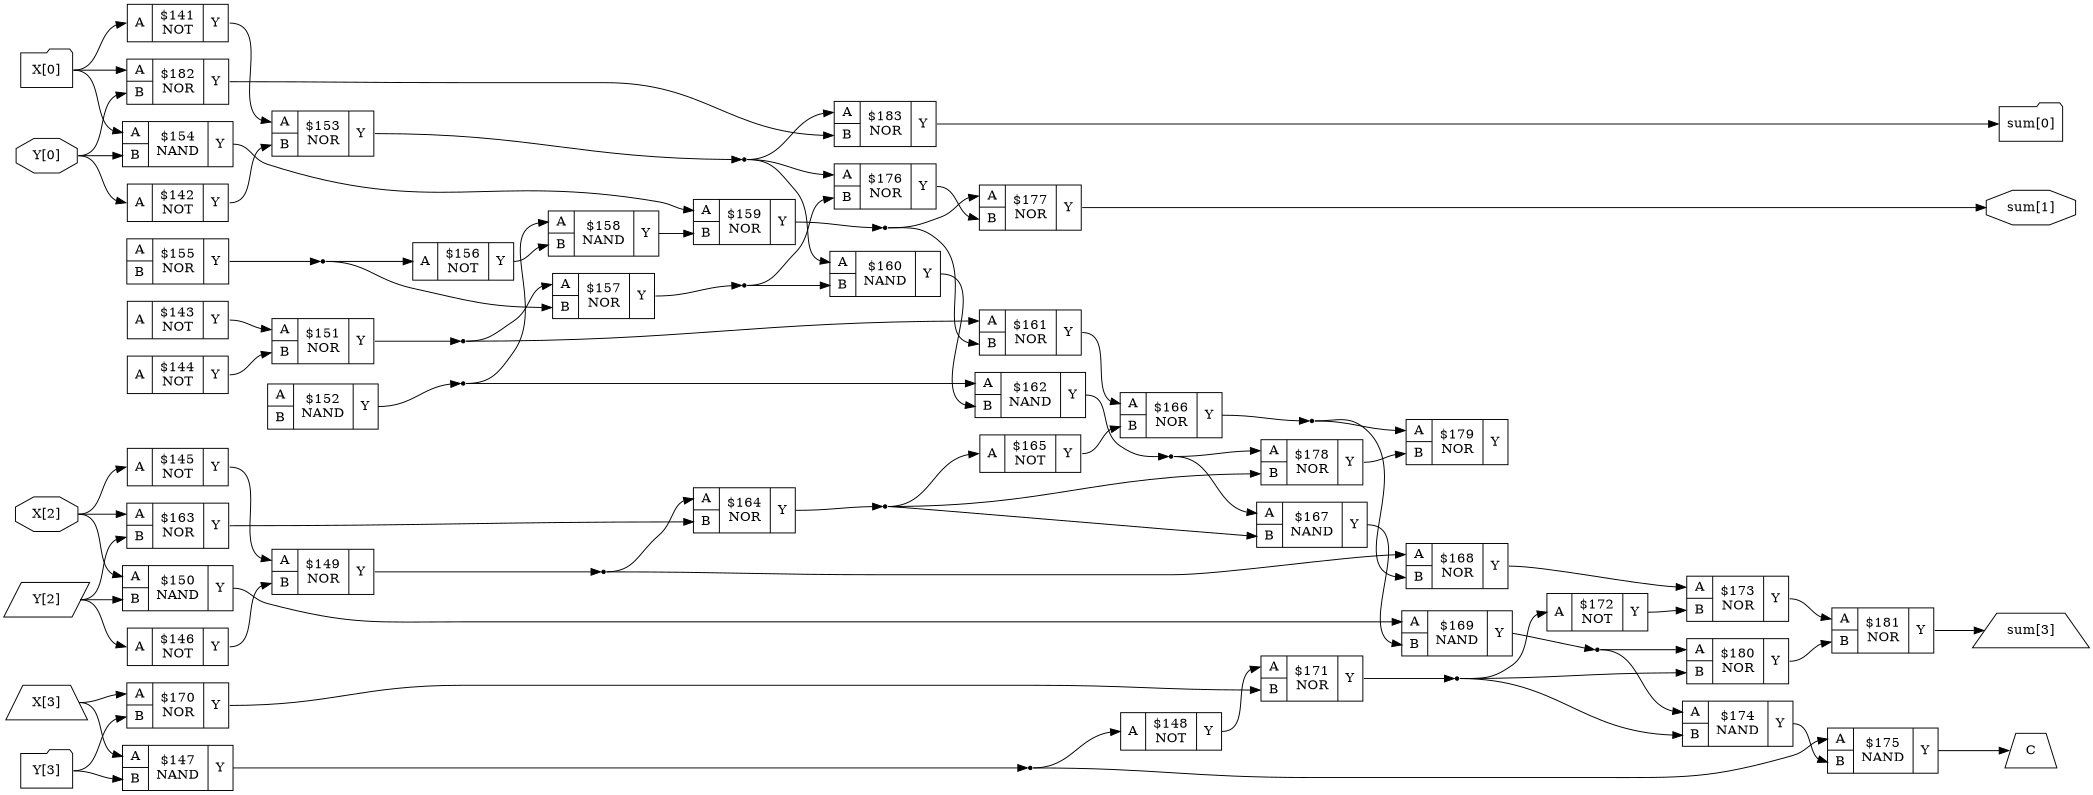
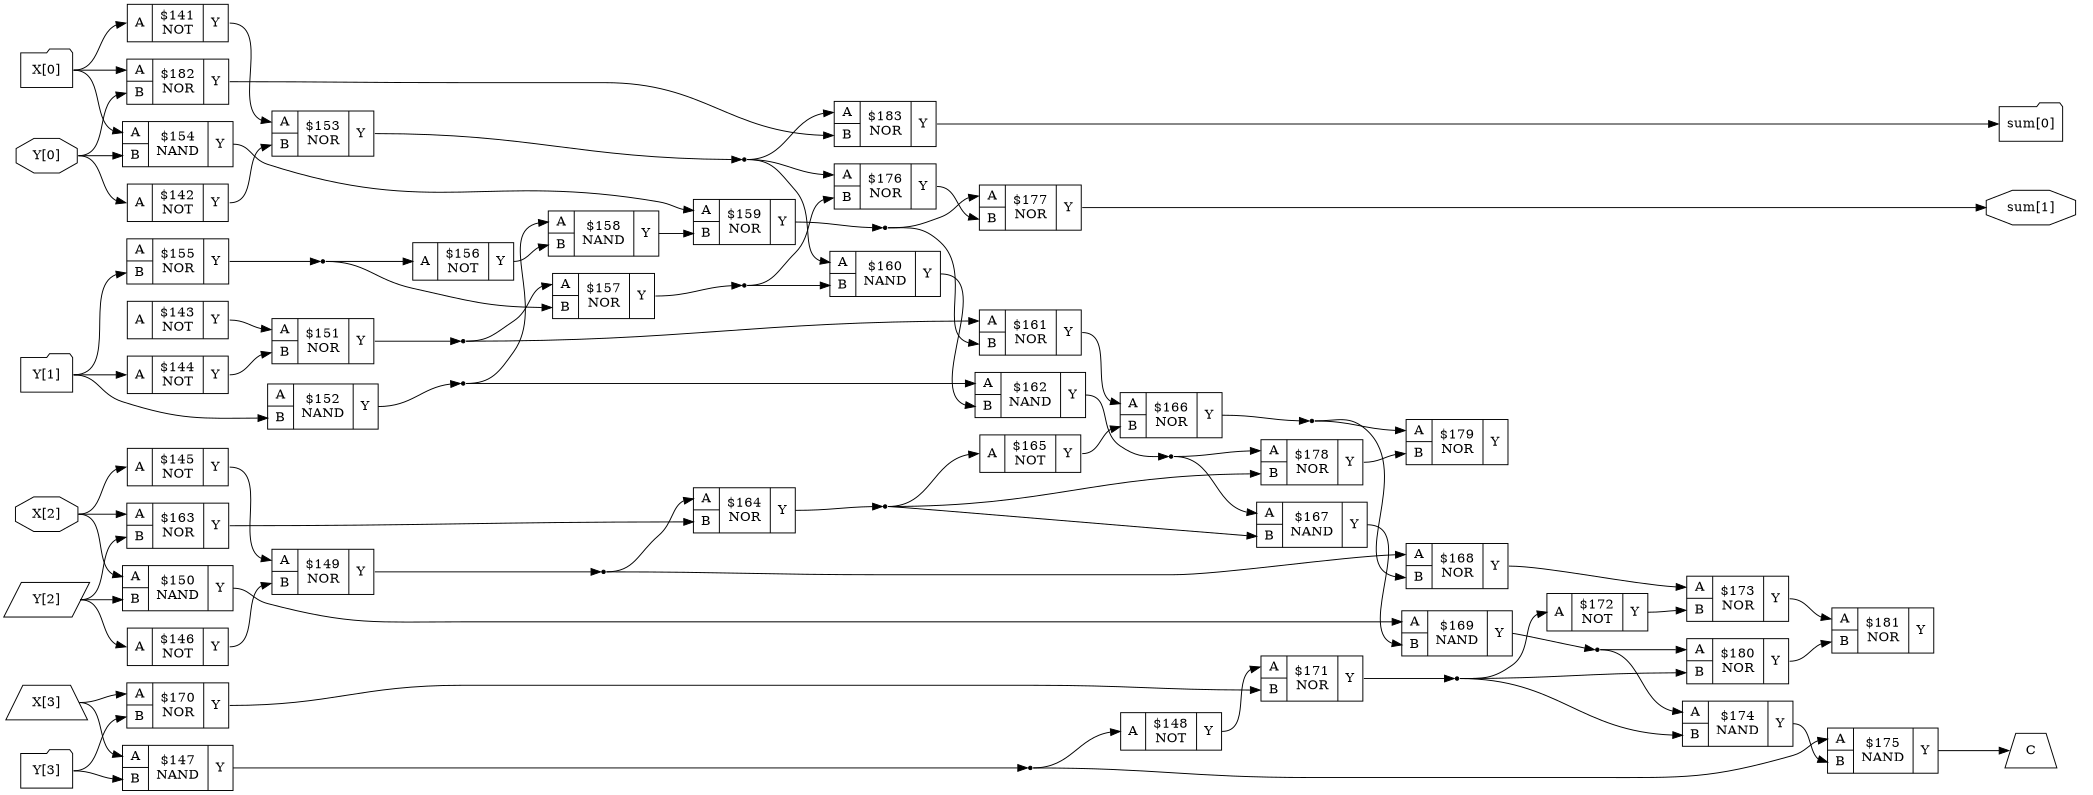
  digraph {
    rankdir=LR
    remincross=true
    node [shape=record]
    edge [color=black headport="p52:w" tailport=e]
    n40 [color=black fontcolor=black label="X[0]" shape=folder]
    n42 [color=black fontcolor=black label="X[2]" shape=octagon]
    n43 [color=black fontcolor=black label="X[3]" shape=trapezium]
    n44 [color=black fontcolor=black label="Y[0]" shape=octagon]
+   n45 [color=black fontcolor=black label="Y[1]" shape=folder]
    n46 [color=black fontcolor=black label="Y[2]" shape=parallelogram]
    n47 [color=black fontcolor=black label="Y[3]" shape=folder]
    n39 [color=black fontcolor=black label=C shape=trapezium]
    n48 [color=black fontcolor=black label="sum[0]" shape=folder]
    n49 [color=black fontcolor=black label="sum[1]" shape=octagon]
-   n51 [color=black fontcolor=black label="sum[3]" shape=trapezium]
    c54 [label="{{<p52> A}|$141\nNOT|{<p53> Y}}"]
    c68 [label="{{<p52> A|<p60> B}|$154\nNAND|{<p53> Y}}"]
    c96 [label="{{<p52> A|<p60> B}|$182\nNOR|{<p53> Y}}"]
    c58 [label="{{<p52> A}|$145\nNOT|{<p53> Y}}"]
    c64 [label="{{<p52> A|<p60> B}|$150\nNAND|{<p53> Y}}"]
    c77 [label="{{<p52> A|<p60> B}|$163\nNOR|{<p53> Y}}"]
    c61 [label="{{<p52> A|<p60> B}|$147\nNAND|{<p53> Y}}"]
    c84 [label="{{<p52> A|<p60> B}|$170\nNOR|{<p53> Y}}"]
    c55 [label="{{<p52> A}|$142\nNOT|{<p53> Y}}"]
    c66 [label="{{<p52> A|<p60> B}|$152\nNAND|{<p53> Y}}"]
    c69 [label="{{<p52> A|<p60> B}|$155\nNOR|{<p53> Y}}"]
    c57 [label="{{<p52> A}|$144\nNOT|{<p53> Y}}"]
    c59 [label="{{<p52> A}|$146\nNOT|{<p53> Y}}"]
    c67 [label="{{<p52> A|<p60> B}|$153\nNOR|{<p53> Y}}"]
    c73 [label="{{<p52> A|<p60> B}|$159\nNOR|{<p53> Y}}"]
    c97 [label="{{<p52> A|<p60> B}|$183\nNOR|{<p53> Y}}"]
    c56 [label="{{<p52> A}|$143\nNOT|{<p53> Y}}"]
    c65 [label="{{<p52> A|<p60> B}|$151\nNOR|{<p53> Y}}"]
    n12 [shape=point]
    n15 [shape=point]
    c63 [label="{{<p52> A|<p60> B}|$149\nNOR|{<p53> Y}}"]
    c83 [label="{{<p52> A|<p60> B}|$169\nNAND|{<p53> Y}}"]
    c78 [label="{{<p52> A|<p60> B}|$164\nNOR|{<p53> Y}}"]
    n7 [shape=point]
    c85 [label="{{<p52> A|<p60> B}|$171\nNOR|{<p53> Y}}"]
    n13 [shape=point]
    n11 [shape=point]
    n9 [shape=point]
    c62 [label="{{<p52> A}|$148\nNOT|{<p53> Y}}"]
    c89 [label="{{<p52> A|<p60> B}|$175\nNAND|{<p53> Y}}"]
    n31 [shape=point]
    c82 [label="{{<p52> A|<p60> B}|$168\nNOR|{<p53> Y}}"]
    n29 [shape=point]
    c71 [label="{{<p52> A|<p60> B}|$157\nNOR|{<p53> Y}}"]
    c75 [label="{{<p52> A|<p60> B}|$161\nNOR|{<p53> Y}}"]
    c72 [label="{{<p52> A|<p60> B}|$158\nNAND|{<p53> Y}}"]
    c76 [label="{{<p52> A|<p60> B}|$162\nNAND|{<p53> Y}}"]
    c74 [label="{{<p52> A|<p60> B}|$160\nNAND|{<p53> Y}}"]
    c90 [label="{{<p52> A|<p60> B}|$176\nNOR|{<p53> Y}}"]
    n19 [shape=point]
    c70 [label="{{<p52> A}|$156\nNOT|{<p53> Y}}"]
    n17 [shape=point]
    c91 [label="{{<p52> A|<p60> B}|$177\nNOR|{<p53> Y}}"]
    n22 [shape=point]
    c80 [label="{{<p52> A|<p60> B}|$166\nNOR|{<p53> Y}}"]
    n26 [shape=point]
    c81 [label="{{<p52> A|<p60> B}|$167\nNAND|{<p53> Y}}"]
    c92 [label="{{<p52> A|<p60> B}|$178\nNOR|{<p53> Y}}"]
    n24 [shape=point]
    c79 [label="{{<p52> A}|$165\nNOT|{<p53> Y}}"]
    c93 [label="{{<p52> A|<p60> B}|$179\nNOR|{<p53> Y}}"]
    c87 [label="{{<p52> A|<p60> B}|$173\nNOR|{<p53> Y}}"]
    c95 [label="{{<p52> A|<p60> B}|$181\nNOR|{<p53> Y}}"]
    c88 [label="{{<p52> A|<p60> B}|$174\nNAND|{<p53> Y}}"]
    c94 [label="{{<p52> A|<p60> B}|$180\nNOR|{<p53> Y}}"]
    c86 [label="{{<p52> A}|$172\nNOT|{<p53> Y}}"]
    subgraph sub_1 {
      rank=source
      n40
      n42
      n43
      n44
+     n45
      n46
      n47
    }
    subgraph sub_2 {
      rank=sink
      n39
      n48
      n49
-     n51
    }
    n40 -> c54
    n40 -> c68
    n40 -> c96
    n42 -> c58
    n42 -> c64
    n42 -> c77
    n43 -> c61
    n43 -> c84
    n44 -> c68 [headport="p60:w"]
    n44 -> c96 [headport="p60:w"]
    n44 -> c55
+   n45 -> c66 [headport="p60:w"]
+   n45 -> c69 [headport="p60:w"]
+   n45 -> c57
    n46 -> c64 [headport="p60:w"]
    n46 -> c77 [headport="p60:w"]
    n46 -> c59
    n47 -> c61 [headport="p60:w"]
    n47 -> c84 [headport="p60:w"]
    c54 -> c67 [tailport="p53:e"]
    c68 -> c73 [tailport="p53:e"]
    c96 -> c97 [headport="p60:w" tailport="p53:e"]
    c58 -> c63 [tailport="p53:e"]
    c64 -> c83 [tailport="p53:e"]
    c77 -> c78 [headport="p60:w" tailport="p53:e"]
    c61 -> n7 [headport=w tailport="p53:e"]
    c84 -> c85 [headport="p60:w" tailport="p53:e"]
    c55 -> c67 [headport="p60:w" tailport="p53:e"]
    c66 -> n12 [headport=w tailport="p53:e"]
    c69 -> n15 [headport=w tailport="p53:e"]
    c57 -> c65 [headport="p60:w" tailport="p53:e"]
    c59 -> c63 [headport="p60:w" tailport="p53:e"]
    c67 -> n13 [headport=w tailport="p53:e"]
    c73 -> n19 [headport=w tailport="p53:e"]
    c97 -> n48 [headport=w tailport="p53:e"]
    c56 -> c65 [tailport="p53:e"]
    c65 -> n11 [headport=w tailport="p53:e"]
    n12 -> c72
    n12 -> c76
    n15 -> c71 [headport="p60:w"]
    n15 -> c70
    c63 -> n9 [headport=w tailport="p53:e"]
    c83 -> n29 [headport=w tailport="p53:e"]
    c78 -> n24 [headport=w tailport="p53:e"]
    n7 -> c62
    n7 -> c89
    c85 -> n31 [headport=w tailport="p53:e"]
    n13 -> c97
    n13 -> c74
    n13 -> c90
    n11 -> c71
    n11 -> c75
    n9 -> c78
    n9 -> c82
    c62 -> c85 [tailport="p53:e"]
    c89 -> n39 [headport=w tailport="p53:e"]
    n31 -> c88 [headport="p60:w"]
    n31 -> c94 [headport="p60:w"]
    n31 -> c86
    c82 -> c87 [tailport="p53:e"]
    n29 -> c88
    n29 -> c94
    c71 -> n17 [headport=w tailport="p53:e"]
    c75 -> c80 [tailport="p53:e"]
    c72 -> c73 [headport="p60:w" tailport="p53:e"]
    c76 -> n22 [headport=w tailport="p53:e"]
    c74 -> c76 [headport="p60:w" tailport="p53:e"]
    c90 -> c91 [headport="p60:w" tailport="p53:e"]
    n19 -> c75 [headport="p60:w"]
    n19 -> c91
    c70 -> c72 [headport="p60:w" tailport="p53:e"]
    n17 -> c74 [headport="p60:w"]
    n17 -> c90 [headport="p60:w"]
    c91 -> n49 [headport=w tailport="p53:e"]
    n22 -> c81
    n22 -> c92
    c80 -> n26 [headport=w tailport="p53:e"]
    n26 -> c82 [headport="p60:w"]
    n26 -> c93
    c81 -> c83 [headport="p60:w" tailport="p53:e"]
    c92 -> c93 [headport="p60:w" tailport="p53:e"]
    n24 -> c81 [headport="p60:w"]
    n24 -> c92 [headport="p60:w"]
    n24 -> c79
    c79 -> c80 [headport="p60:w" tailport="p53:e"]
    c87 -> c95 [tailport="p53:e"]
-   c95 -> n51 [headport=w tailport="p53:e"]
    c88 -> c89 [headport="p60:w" tailport="p53:e"]
    c94 -> c95 [headport="p60:w" tailport="p53:e"]
    c86 -> c87 [headport="p60:w" tailport="p53:e"]
  }
